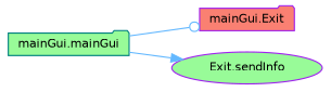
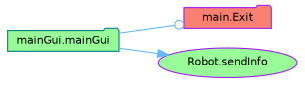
  digraph {
    rankdir=LR
    node [color=purple fillcolor=palegreen fontname=Helvetica fontsize=10 shape=folder style=filled]
    edge [color=steelblue1 fontname=Helvetica fontsize=10 labelfontname=Helvetica labelfontsize=10 style=solid]
    n1 [color=teal fontcolor=black height=0.2 label="mainGui.mainGui" width=0.4]
-   n2 [fillcolor=salmon height=0.2 label="mainGui.Exit" width=0.4]
-   n3 [height=0.2 label="Exit.sendInfo" shape=ellipse width=0.4]
+   n2 [fillcolor=salmon height=0.2 label="main.Exit" width=0.4]
+   n3 [height=0.2 label="Robot.sendInfo" shape=ellipse width=0.4]
    n1 -> n2 [arrowhead=odot]
    n1 -> n3 [arrowhead=normal]
  }
